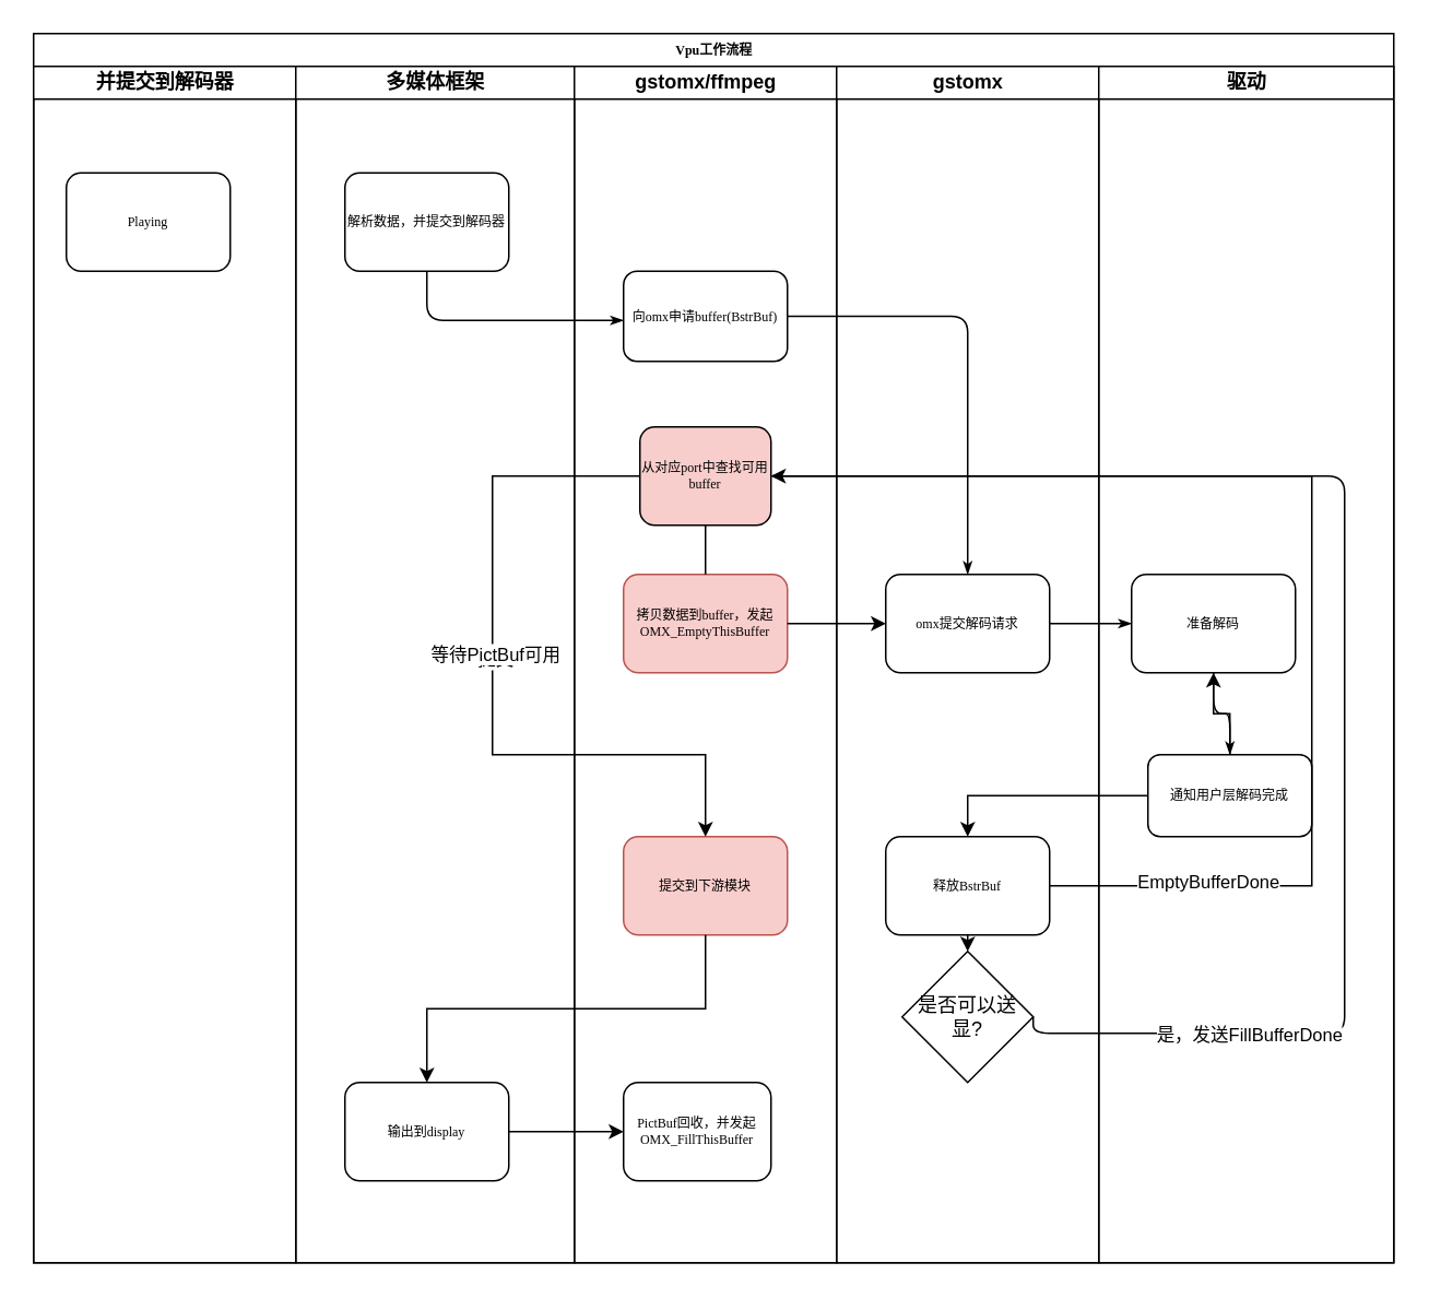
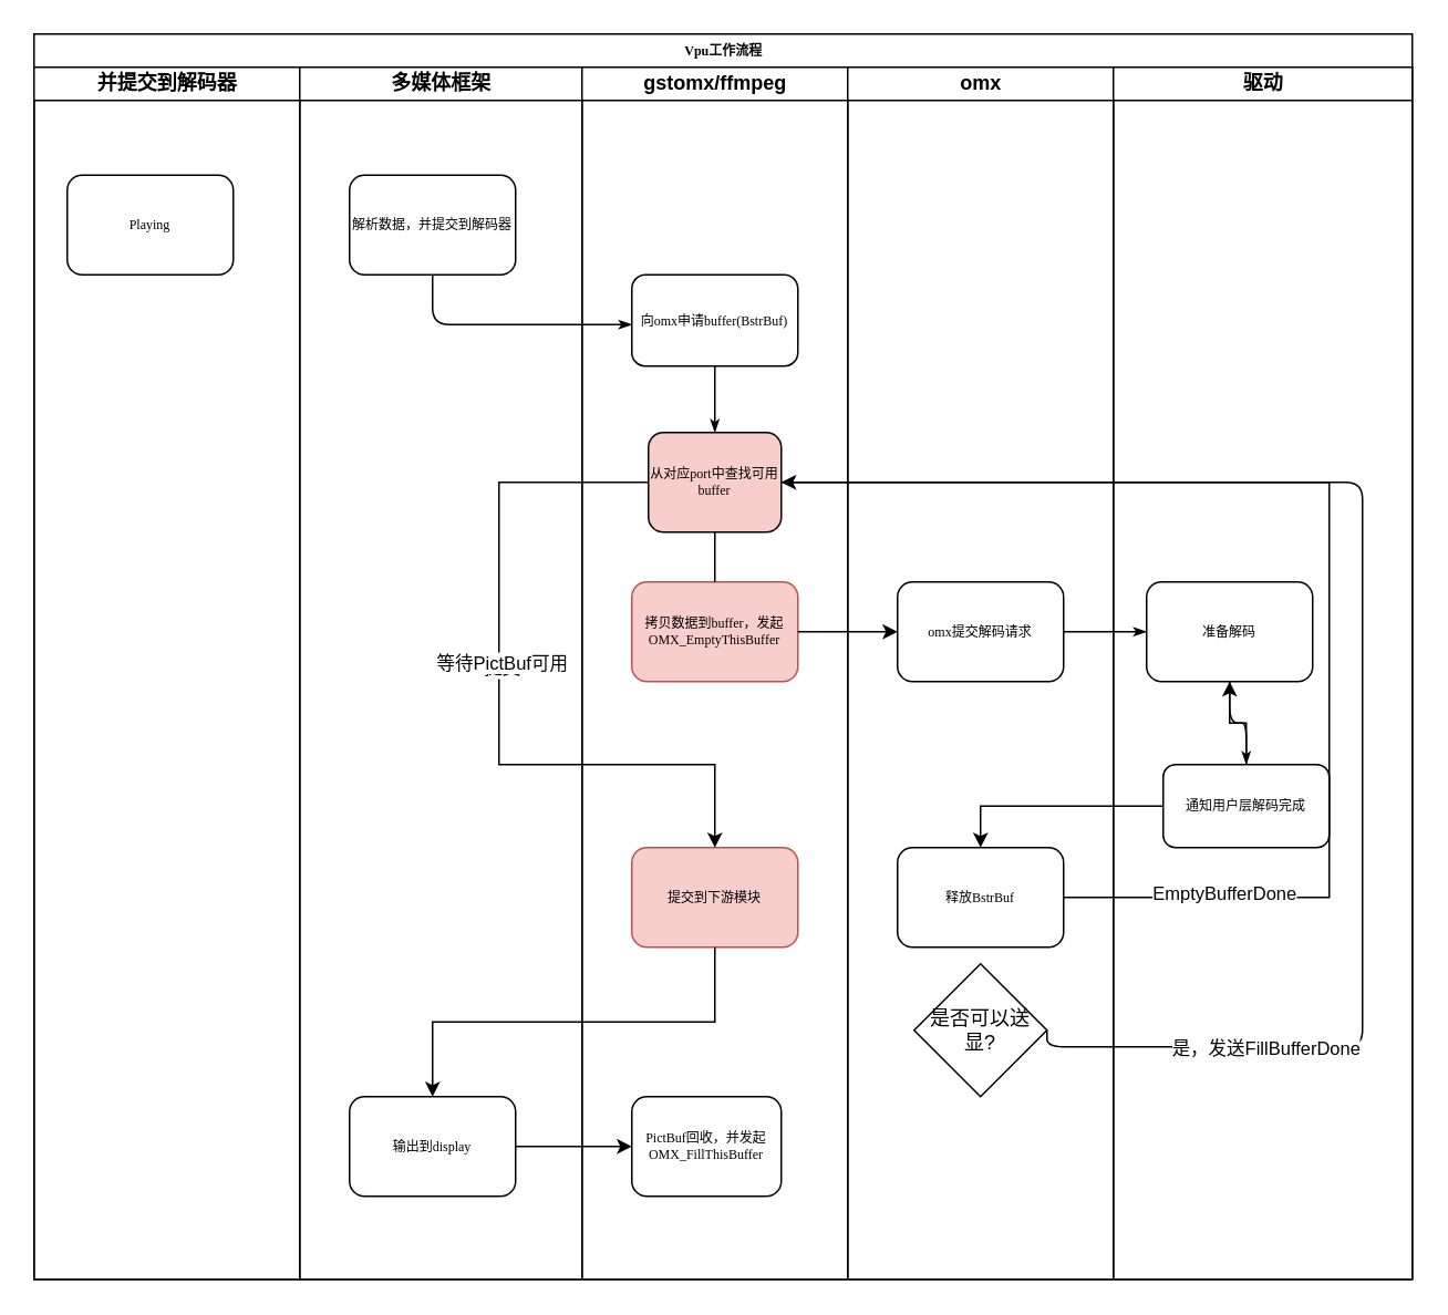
  <mxCell id="0" />
  <mxCell id="1" parent="0" />
  <mxCell id="2" value="Vpu工作流程" style="swimlane;html=1;childLayout=stackLayout;startSize=20;rounded=0;shadow=0;labelBackgroundColor=none;strokeWidth=1;fontFamily=Verdana;fontSize=8;align=center;" parent="1" vertex="1"><mxGeometry x="20" y="20" width="830" height="750" as="geometry" /></mxCell>
  <mxCell id="3" value="并提交到解码器" style="swimlane;html=1;startSize=20;" parent="2" vertex="1"><mxGeometry y="20" width="160" height="730" as="geometry" /></mxCell>
  <mxCell id="4" value="Playing" style="rounded=1;whiteSpace=wrap;html=1;shadow=0;labelBackgroundColor=none;strokeWidth=1;fontFamily=Verdana;fontSize=8;align=center;" parent="3" vertex="1"><mxGeometry x="20" y="65" width="100" height="60" as="geometry" /></mxCell>
  <mxCell id="5" style="edgeStyle=orthogonalEdgeStyle;rounded=1;html=1;labelBackgroundColor=none;startArrow=none;startFill=0;startSize=5;endArrow=classicThin;endFill=1;endSize=5;jettySize=auto;orthogonalLoop=1;strokeWidth=1;fontFamily=Verdana;fontSize=8" parent="2" source="8" target="11" edge="1"><mxGeometry relative="1" as="geometry"><Array as="points"><mxPoint x="240" y="175" /></Array></mxGeometry></mxCell>
  <mxCell id="6" style="edgeStyle=orthogonalEdgeStyle;rounded=1;html=1;labelBackgroundColor=none;startArrow=none;startFill=0;startSize=5;endArrow=classicThin;endFill=1;endSize=5;jettySize=auto;orthogonalLoop=1;strokeWidth=1;fontFamily=Verdana;fontSize=8;exitX=1;exitY=0.5;exitDx=0;exitDy=0;" parent="2" source="22" target="35" edge="1"><mxGeometry relative="1" as="geometry"><mxPoint x="620" y="450" as="sourcePoint" /><Array as="points" /></mxGeometry></mxCell>
  <mxCell id="7" value="多媒体框架" style="swimlane;html=1;startSize=20;" parent="2" vertex="1"><mxGeometry x="160" y="20" width="170" height="730" as="geometry" /></mxCell>
  <mxCell id="8" value="解析数据，并提交到解码器" style="rounded=1;whiteSpace=wrap;html=1;shadow=0;labelBackgroundColor=none;strokeWidth=1;fontFamily=Verdana;fontSize=8;align=center;" parent="7" vertex="1"><mxGeometry x="30" y="65" width="100" height="60" as="geometry" /></mxCell>
  <mxCell id="9" value="输出到display" style="rounded=1;whiteSpace=wrap;html=1;shadow=0;labelBackgroundColor=none;strokeWidth=1;fontFamily=Verdana;fontSize=8;align=center;" parent="7" vertex="1"><mxGeometry x="30" y="620" width="100" height="60" as="geometry" /></mxCell>
  <mxCell id="10" value="gstomx/ffmpeg" style="swimlane;html=1;startSize=20;" parent="2" vertex="1"><mxGeometry x="330" y="20" width="160" height="730" as="geometry" /></mxCell>
  <mxCell id="11" value="向omx申请buffer(BstrBuf)" style="rounded=1;whiteSpace=wrap;html=1;shadow=0;labelBackgroundColor=none;strokeWidth=1;fontFamily=Verdana;fontSize=8;align=center;" parent="10" vertex="1"><mxGeometry x="30" y="125" width="100" height="55" as="geometry" /></mxCell>
  <mxCell id="12" value="拷贝数据到buffer，发起OMX_EmptyThisBuffer" style="rounded=1;whiteSpace=wrap;html=1;shadow=0;labelBackgroundColor=none;strokeWidth=1;fontFamily=Verdana;fontSize=8;align=center;fillColor=#f8cecc;strokeColor=#b85450;" parent="10" vertex="1"><mxGeometry x="30" y="310" width="100" height="60" as="geometry" /></mxCell>
  <mxCell id="13" value="PictBuf回收，并发起OMX_FillThisBuffer" style="rounded=1;whiteSpace=wrap;html=1;shadow=0;labelBackgroundColor=none;strokeWidth=1;fontFamily=Verdana;fontSize=8;align=center;" vertex="1" parent="10"><mxGeometry x="30" y="620" width="90" height="60" as="geometry" /></mxCell>
  <mxCell id="14" value="从对应port中查找可用buffer" style="rounded=1;whiteSpace=wrap;html=1;shadow=0;labelBackgroundColor=none;strokeWidth=1;fontFamily=Verdana;fontSize=8;align=center;fillColor=#f8cecc;" parent="10" vertex="1"><mxGeometry x="40" y="220" width="80" height="60" as="geometry" /></mxCell>
- <mxCell id="15" style="edgeStyle=orthogonalEdgeStyle;rounded=1;html=1;labelBackgroundColor=none;startArrow=none;startFill=0;startSize=5;endArrow=classicThin;endFill=1;endSize=5;jettySize=auto;orthogonalLoop=1;strokeWidth=1;fontFamily=Verdana;fontSize=8;" parent="10" source="11" target="22" edge="1"><mxGeometry relative="1" as="geometry" /></mxCell>
+ <mxCell id="15" style="edgeStyle=orthogonalEdgeStyle;rounded=1;html=1;labelBackgroundColor=none;startArrow=none;startFill=0;startSize=5;endArrow=classicThin;endFill=1;endSize=5;jettySize=auto;orthogonalLoop=1;strokeWidth=1;fontFamily=Verdana;fontSize=8" parent="10" source="11" target="14" edge="1"><mxGeometry relative="1" as="geometry" /></mxCell>
  <mxCell id="16" style="edgeStyle=orthogonalEdgeStyle;rounded=0;orthogonalLoop=1;jettySize=auto;html=1;exitX=0.5;exitY=1;exitDx=0;exitDy=0;entryX=0.5;entryY=0;entryDx=0;entryDy=0;endArrow=none;" edge="1" parent="10" source="14" target="12"><mxGeometry relative="1" as="geometry" /></mxCell>
  <mxCell id="17" value="提交到下游模块" style="rounded=1;whiteSpace=wrap;html=1;shadow=0;labelBackgroundColor=none;strokeWidth=1;fontFamily=Verdana;fontSize=8;align=center;fillColor=#f8cecc;strokeColor=#b85450;" vertex="1" parent="10"><mxGeometry x="30" y="470" width="100" height="60" as="geometry" /></mxCell>
  <mxCell id="18" style="edgeStyle=orthogonalEdgeStyle;rounded=0;orthogonalLoop=1;jettySize=auto;html=1;exitX=0;exitY=0.5;exitDx=0;exitDy=0;entryX=0.5;entryY=0;entryDx=0;entryDy=0;" edge="1" parent="10" source="14" target="17"><mxGeometry relative="1" as="geometry"><Array as="points"><mxPoint x="-50" y="250" /><mxPoint x="-50" y="420" /><mxPoint x="80" y="420" /></Array></mxGeometry></mxCell>
  <mxCell id="19" value="提交" style="edgeLabel;html=1;align=center;verticalAlign=middle;resizable=0;points=[];" vertex="1" connectable="0" parent="18"><mxGeometry x="-0.088" y="1" relative="1" as="geometry"><mxPoint as="offset" /></mxGeometry></mxCell>
  <mxCell id="20" value="等待PictBuf可用" style="edgeLabel;html=1;align=center;verticalAlign=middle;resizable=0;points=[];" vertex="1" connectable="0" parent="18"><mxGeometry x="-0.098" y="1" relative="1" as="geometry"><mxPoint as="offset" /></mxGeometry></mxCell>
- <mxCell id="21" value="gstomx" style="swimlane;html=1;startSize=20;" parent="2" vertex="1"><mxGeometry x="490" y="20" width="160" height="730" as="geometry" /></mxCell>
+ <mxCell id="21" value="omx" style="swimlane;html=1;startSize=20;" parent="2" vertex="1"><mxGeometry x="490" y="20" width="160" height="730" as="geometry" /></mxCell>
  <mxCell id="22" value="omx提交解码请求" style="rounded=1;whiteSpace=wrap;html=1;shadow=0;labelBackgroundColor=none;strokeWidth=1;fontFamily=Verdana;fontSize=8;align=center;" parent="21" vertex="1"><mxGeometry x="30" y="310" width="100" height="60" as="geometry" /></mxCell>
  <mxCell id="23" value="是否可以送显?" style="rhombus;whiteSpace=wrap;html=1;" vertex="1" parent="21"><mxGeometry x="40" y="540" width="80" height="80" as="geometry" /></mxCell>
- <mxCell id="24" style="edgeStyle=orthogonalEdgeStyle;rounded=0;orthogonalLoop=1;jettySize=auto;html=1;exitX=0.5;exitY=1;exitDx=0;exitDy=0;entryX=0.5;entryY=0;entryDx=0;entryDy=0;" edge="1" parent="21" source="25" target="23"><mxGeometry relative="1" as="geometry" /></mxCell>
  <mxCell id="25" value="释放BstrBuf" style="rounded=1;whiteSpace=wrap;html=1;shadow=0;labelBackgroundColor=none;strokeWidth=1;fontFamily=Verdana;fontSize=8;align=center;" vertex="1" parent="21"><mxGeometry x="30" y="470" width="100" height="60" as="geometry" /></mxCell>
  <mxCell id="26" style="edgeStyle=orthogonalEdgeStyle;rounded=0;orthogonalLoop=1;jettySize=auto;html=1;exitX=1;exitY=0.5;exitDx=0;exitDy=0;entryX=0;entryY=0.5;entryDx=0;entryDy=0;" parent="2" source="12" target="22" edge="1"><mxGeometry relative="1" as="geometry" /></mxCell>
  <mxCell id="27" style="edgeStyle=orthogonalEdgeStyle;rounded=1;html=1;labelBackgroundColor=none;startArrow=none;startFill=0;startSize=5;endArrow=classicThin;endFill=1;endSize=5;jettySize=auto;orthogonalLoop=1;strokeColor=#000000;strokeWidth=1;fontFamily=Verdana;fontSize=8;fontColor=#000000;exitX=1;exitY=0.5;exitDx=0;exitDy=0;entryX=1;entryY=0.5;entryDx=0;entryDy=0;" parent="2" source="23" target="14" edge="1"><mxGeometry relative="1" as="geometry"><mxPoint x="570" y="633" as="sourcePoint" /><mxPoint x="550" y="210" as="targetPoint" /><Array as="points"><mxPoint x="800" y="610" /><mxPoint x="800" y="270" /></Array></mxGeometry></mxCell>
  <mxCell id="28" value="是，发送FillBufferDone" style="edgeLabel;html=1;align=center;verticalAlign=middle;resizable=0;points=[];" vertex="1" connectable="0" parent="27"><mxGeometry x="-0.683" relative="1" as="geometry"><mxPoint as="offset" /></mxGeometry></mxCell>
  <mxCell id="29" style="edgeStyle=orthogonalEdgeStyle;rounded=0;orthogonalLoop=1;jettySize=auto;html=1;exitX=0;exitY=0.5;exitDx=0;exitDy=0;entryX=0.5;entryY=0;entryDx=0;entryDy=0;" edge="1" parent="2" source="37" target="25"><mxGeometry relative="1" as="geometry" /></mxCell>
  <mxCell id="30" style="edgeStyle=orthogonalEdgeStyle;rounded=0;orthogonalLoop=1;jettySize=auto;html=1;exitX=1;exitY=0.5;exitDx=0;exitDy=0;" edge="1" parent="2" source="9" target="13"><mxGeometry relative="1" as="geometry" /></mxCell>
  <mxCell id="31" style="edgeStyle=orthogonalEdgeStyle;rounded=0;orthogonalLoop=1;jettySize=auto;html=1;exitX=1;exitY=0.5;exitDx=0;exitDy=0;" edge="1" parent="2" source="25"><mxGeometry relative="1" as="geometry"><mxPoint x="420" y="430" as="sourcePoint" /><mxPoint x="450" y="270" as="targetPoint" /><Array as="points"><mxPoint x="780" y="520" /><mxPoint x="780" y="270" /></Array></mxGeometry></mxCell>
  <mxCell id="32" value="EmptyBufferDone" style="edgeLabel;html=1;align=center;verticalAlign=middle;resizable=0;points=[];" vertex="1" connectable="0" parent="31"><mxGeometry x="-0.741" y="3" relative="1" as="geometry"><mxPoint as="offset" /></mxGeometry></mxCell>
  <mxCell id="33" style="edgeStyle=orthogonalEdgeStyle;rounded=0;orthogonalLoop=1;jettySize=auto;html=1;exitX=0.5;exitY=1;exitDx=0;exitDy=0;entryX=0.5;entryY=0;entryDx=0;entryDy=0;" edge="1" parent="2" source="17" target="9"><mxGeometry relative="1" as="geometry" /></mxCell>
  <mxCell id="34" value="驱动" style="swimlane;html=1;startSize=20;" parent="2" vertex="1"><mxGeometry x="650" y="20" width="180" height="730" as="geometry" /></mxCell>
  <mxCell id="35" value="准备解码" style="rounded=1;whiteSpace=wrap;html=1;shadow=0;labelBackgroundColor=none;strokeWidth=1;fontFamily=Verdana;fontSize=8;align=center;" parent="34" vertex="1"><mxGeometry x="20" y="310" width="100" height="60" as="geometry" /></mxCell>
  <mxCell id="36" value="" style="edgeStyle=orthogonalEdgeStyle;rounded=0;orthogonalLoop=1;jettySize=auto;html=1;" edge="1" parent="34" source="37" target="35"><mxGeometry relative="1" as="geometry" /></mxCell>
  <mxCell id="37" value="通知用户层解码完成" style="rounded=1;whiteSpace=wrap;html=1;shadow=0;labelBackgroundColor=none;strokeWidth=1;fontFamily=Verdana;fontSize=8;align=center;" parent="34" vertex="1"><mxGeometry x="30" y="420" width="100" height="50" as="geometry" /></mxCell>
  <mxCell id="38" style="edgeStyle=orthogonalEdgeStyle;rounded=1;html=1;labelBackgroundColor=none;startArrow=none;startFill=0;startSize=5;endArrow=classicThin;endFill=1;endSize=5;jettySize=auto;orthogonalLoop=1;strokeWidth=1;fontFamily=Verdana;fontSize=8;entryX=0.5;entryY=0;entryDx=0;entryDy=0;" parent="34" source="35" target="37" edge="1"><mxGeometry relative="1" as="geometry"><mxPoint x="70" y="310" as="targetPoint" /></mxGeometry></mxCell>
